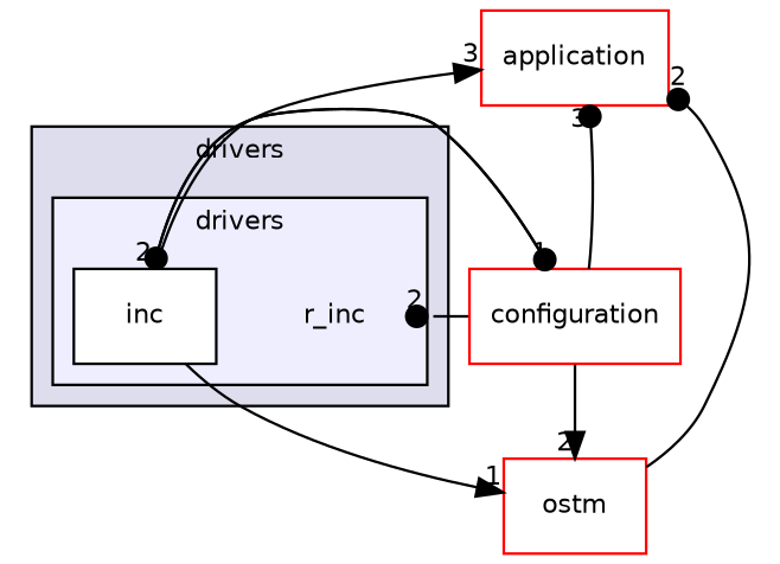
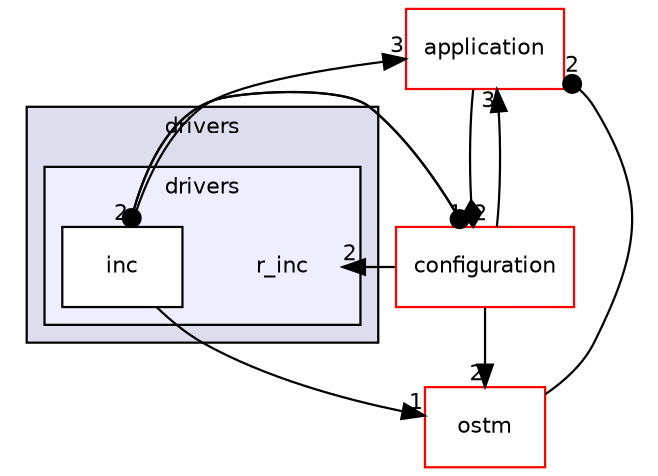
  digraph {
    compound=true
    node [fontname=Helvetica fontsize=10 shape=box color=red fillcolor=white style=filled]
    edge [arrowhead=normal headlabel=2 labeldistance=1.5 labelfontname=Helvetica labelfontsize=10]
    n1 [label=r_inc shape=plaintext color="" fillcolor="" style=""]
    n2 [color=black label=inc]
    n3 [label=application]
    n4 [label=ostm]
    n5 [label=configuration]
    subgraph cluster_1 {
      bgcolor="#ddddee"
      fontname=Helvetica
      fontsize=10
      label=drivers
      pencolor=black
      subgraph cluster_2 {
        bgcolor="#eeeeff"
        fontname=Helvetica
        fontsize=10
        label=drivers
        pencolor=black
        n1
        n2
      }
    }
    n2 -> n3 [headlabel=3]
    n2 -> n4 [headlabel=1]
    n2 -> n5 [arrowhead=dot headlabel=1]
+   n3 -> n5 [arrowhead=diamond]
    n4 -> n3 [arrowhead=dot]
-   n5 -> n1 [arrowhead=dot]
+   n5 -> n1
    n5 -> n2 [arrowhead=dot]
-   n5 -> n3 [arrowhead=dot headlabel=3]
+   n5 -> n3 [headlabel=3]
    n5 -> n4
  }
